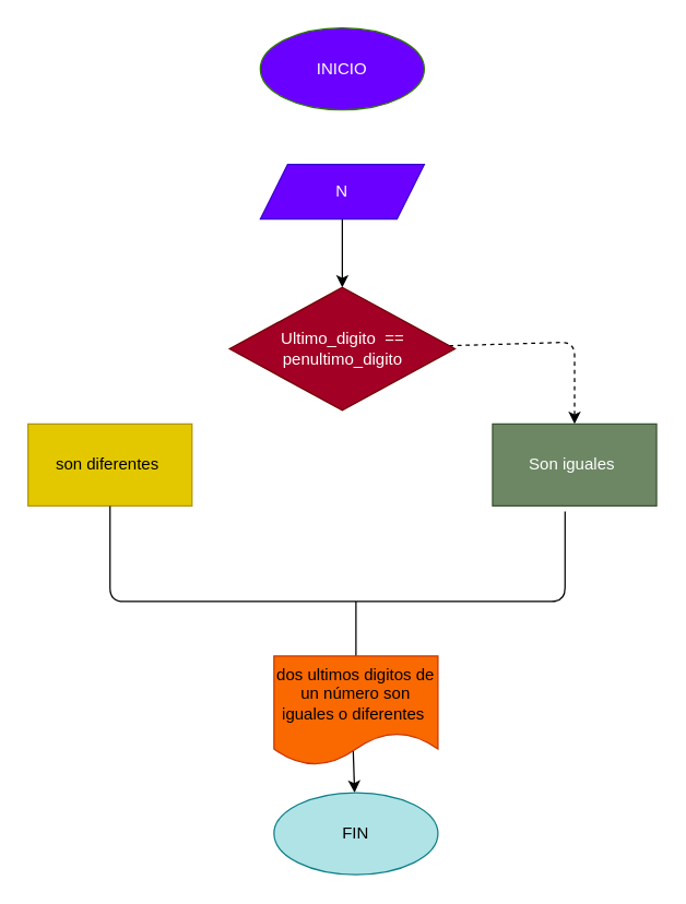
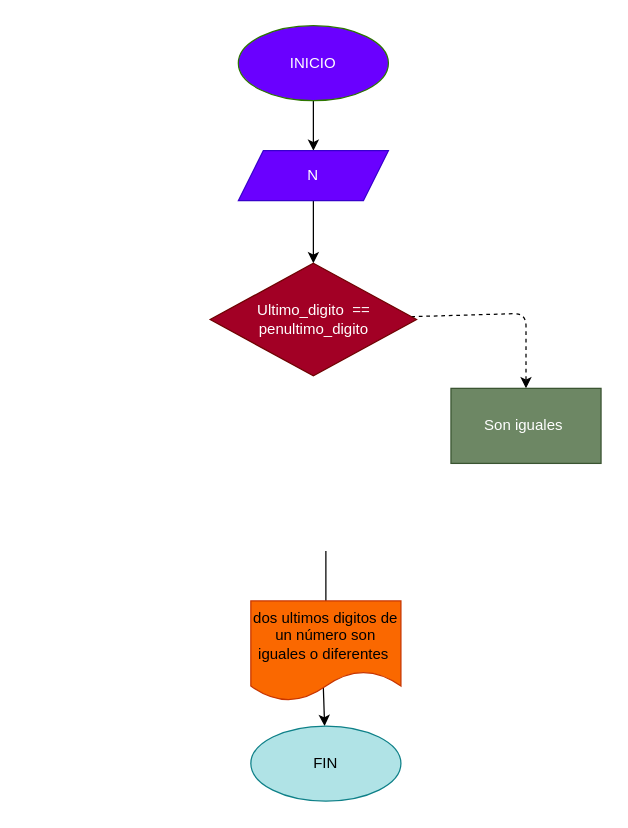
  <mxCell id="0" />
  <mxCell id="1" parent="0" />
+ <mxCell id="2" value="" style="edgeStyle=none;html=1;" parent="1" source="3" target="5" edge="1"><mxGeometry relative="1" as="geometry" /></mxCell>
  <mxCell id="3" value="INICIO" style="ellipse;whiteSpace=wrap;html=1;fillColor=#6a00ff;fontColor=#ffffff;strokeColor=#2D7600;" parent="1" vertex="1"><mxGeometry x="190" width="120" height="60" as="geometry" y="20" /></mxCell>
  <mxCell id="4" value="" style="edgeStyle=none;html=1;" edge="1" parent="1" source="5" target="7"><mxGeometry relative="1" as="geometry" /></mxCell>
  <mxCell id="5" value="N" style="shape=parallelogram;perimeter=parallelogramPerimeter;whiteSpace=wrap;html=1;fixedSize=1;fillColor=#6a00ff;fontColor=#ffffff;strokeColor=#3700CC;" parent="1" vertex="1"><mxGeometry x="190" y="120" width="120" height="40" as="geometry" /></mxCell>
  <mxCell id="6" value="" style="edgeStyle=none;html=1;dashed=1;" parent="1" source="7" target="9" edge="1"><mxGeometry relative="1" as="geometry"><Array as="points"><mxPoint x="420" y="250" /></Array></mxGeometry></mxCell>
  <mxCell id="7" value="Ultimo_digito&amp;nbsp; == penultimo_digito" style="rhombus;whiteSpace=wrap;html=1;fillColor=#a20025;fontColor=#ffffff;strokeColor=#6F0000;" parent="1" vertex="1"><mxGeometry x="167.5" y="210" width="165" height="90" as="geometry" /></mxCell>
- <mxCell id="8" value="son diferentes&amp;nbsp;" style="whiteSpace=wrap;html=1;fillColor=#e3c800;fontColor=#000000;strokeColor=#B09500;" parent="1" vertex="1"><mxGeometry x="20" y="310" width="120" height="60" as="geometry" /></mxCell>
  <mxCell id="9" value="Son iguales&amp;nbsp;" style="whiteSpace=wrap;html=1;fillColor=#6d8764;fontColor=#ffffff;strokeColor=#3A5431;" parent="1" vertex="1"><mxGeometry x="360" y="310" width="120" height="60" as="geometry" /></mxCell>
- <mxCell id="10" value="" style="endArrow=none;html=1;entryX=0.442;entryY=1.067;entryDx=0;entryDy=0;entryPerimeter=0;" parent="1" source="8" target="9" edge="1"><mxGeometry width="50" height="50" relative="1" as="geometry"><mxPoint x="80" y="374" as="sourcePoint" /><mxPoint x="300" y="400" as="targetPoint" /><Array as="points"><mxPoint x="80" y="440" /><mxPoint x="240" y="440" /><mxPoint x="413" y="440" /></Array></mxGeometry></mxCell>
  <mxCell id="11" value="" style="endArrow=none;html=1;" parent="1" edge="1"><mxGeometry width="50" height="50" relative="1" as="geometry"><mxPoint x="260" y="440" as="sourcePoint" /><mxPoint x="260" y="480" as="targetPoint" /></mxGeometry></mxCell>
  <mxCell id="12" value="" style="edgeStyle=none;html=1;exitX=0.483;exitY=0.863;exitDx=0;exitDy=0;exitPerimeter=0;" parent="1" source="13" target="14" edge="1"><mxGeometry relative="1" as="geometry" /></mxCell>
  <mxCell id="13" value="dos ultimos digitos de un número son iguales o diferentes&amp;nbsp;" style="shape=document;whiteSpace=wrap;html=1;boundedLbl=1;fillColor=#fa6800;fontColor=#000000;strokeColor=#C73500;" parent="1" vertex="1"><mxGeometry x="200" y="480" width="120" height="80" as="geometry" /></mxCell>
  <mxCell id="14" value="FIN" style="ellipse;whiteSpace=wrap;html=1;fillColor=#b0e3e6;strokeColor=#0e8088;" parent="1" vertex="1"><mxGeometry x="200" y="580" width="120" height="60" as="geometry" /></mxCell>
